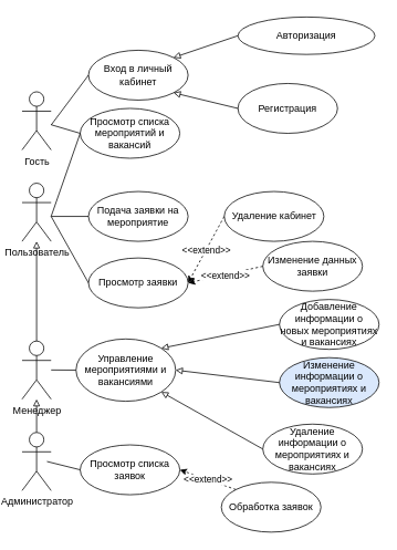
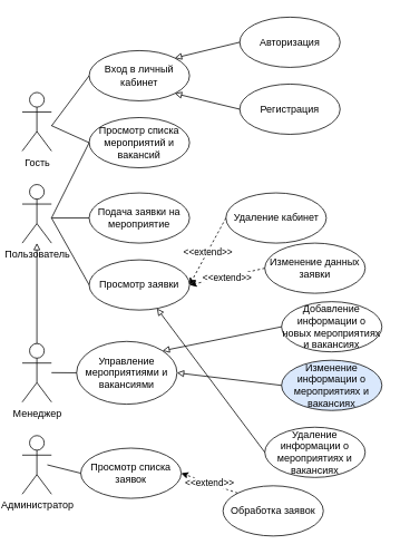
  <mxCell id="0" />
  <mxCell id="1" parent="0" />
  <mxCell id="2" value="Гость" style="shape=umlActor;verticalLabelPosition=bottom;verticalAlign=top;html=1;outlineConnect=0;" parent="1" vertex="1"><mxGeometry x="20" y="110" width="35" height="70" as="geometry" /></mxCell>
  <mxCell id="3" value="Пользователь" style="shape=umlActor;verticalLabelPosition=bottom;verticalAlign=top;html=1;outlineConnect=0;" parent="1" vertex="1"><mxGeometry x="20" y="220" width="35" height="70" as="geometry" /></mxCell>
  <mxCell id="4" style="edgeStyle=orthogonalEdgeStyle;rounded=0;orthogonalLoop=1;jettySize=auto;html=1;endArrow=block;endFill=0;" parent="1" source="5" target="3" edge="1"><mxGeometry relative="1" as="geometry" /></mxCell>
  <mxCell id="5" value="Менеджер" style="shape=umlActor;verticalLabelPosition=bottom;verticalAlign=top;html=1;outlineConnect=0;" parent="1" vertex="1"><mxGeometry x="20" y="410" width="35" height="70" as="geometry" /></mxCell>
- <mxCell id="6" value="" style="edgeStyle=orthogonalEdgeStyle;rounded=0;orthogonalLoop=1;jettySize=auto;html=1;endArrow=block;endFill=0;" parent="1" source="7" target="5" edge="1"><mxGeometry relative="1" as="geometry"><Array as="points"><mxPoint x="38" y="500" /><mxPoint x="38" y="500" /></Array></mxGeometry></mxCell>
  <mxCell id="7" value="Администратор" style="shape=umlActor;verticalLabelPosition=bottom;verticalAlign=top;html=1;outlineConnect=0;" parent="1" vertex="1"><mxGeometry x="20" y="520" width="35" height="70" as="geometry" /></mxCell>
- <mxCell id="8" value="Просмотр списка мероприятий и вакансий" style="ellipse;whiteSpace=wrap;html=1;" parent="1" vertex="1"><mxGeometry x="90" y="130" width="120" height="60" as="geometry" /></mxCell>
+ <mxCell id="8" value="Просмотр списка мероприятий и вакансий" style="ellipse;whiteSpace=wrap;html=1;" parent="1" vertex="1"><mxGeometry x="100" y="140" width="120" height="60" as="geometry" /></mxCell>
  <mxCell id="9" value="Вход в личный кабинет" style="ellipse;whiteSpace=wrap;html=1;" parent="1" vertex="1"><mxGeometry x="100" y="60" width="120" height="60" as="geometry" /></mxCell>
- <mxCell id="10" value="Авторизация" style="ellipse;whiteSpace=wrap;html=1;" parent="1" vertex="1"><mxGeometry x="280" y="20" width="165" height="45" as="geometry" /></mxCell>
+ <mxCell id="10" value="Авторизация" style="ellipse;whiteSpace=wrap;html=1;" parent="1" vertex="1"><mxGeometry x="280" y="20" width="120" height="60" as="geometry" /></mxCell>
  <mxCell id="11" value="Регистрация" style="ellipse;whiteSpace=wrap;html=1;" parent="1" vertex="1"><mxGeometry x="280" y="100" width="120" height="60" as="geometry" /></mxCell>
  <mxCell id="12" value="" style="endArrow=none;html=1;rounded=0;entryX=0;entryY=0.5;entryDx=0;entryDy=0;" parent="1" target="9" edge="1"><mxGeometry width="50" height="50" relative="1" as="geometry"><mxPoint x="55" y="150" as="sourcePoint" /><mxPoint x="105" y="100" as="targetPoint" /></mxGeometry></mxCell>
  <mxCell id="13" value="" style="endArrow=none;html=1;rounded=0;exitX=0;exitY=0.5;exitDx=0;exitDy=0;" parent="1" source="8" edge="1"><mxGeometry width="50" height="50" relative="1" as="geometry"><mxPoint x="95" y="149.66" as="sourcePoint" /><mxPoint x="55" y="149.66" as="targetPoint" /></mxGeometry></mxCell>
  <mxCell id="14" value="" style="endArrow=none;html=1;rounded=0;entryX=0;entryY=0.5;entryDx=0;entryDy=0;" parent="1" target="8" edge="1"><mxGeometry width="50" height="50" relative="1" as="geometry"><mxPoint x="55" y="260" as="sourcePoint" /><mxPoint x="125" y="240" as="targetPoint" /></mxGeometry></mxCell>
  <mxCell id="15" value="Подача заявки на мероприятие" style="ellipse;whiteSpace=wrap;html=1;" parent="1" vertex="1"><mxGeometry x="100" y="230" width="120" height="60" as="geometry" /></mxCell>
  <mxCell id="16" value="" style="endArrow=none;html=1;rounded=0;entryX=0;entryY=0.5;entryDx=0;entryDy=0;" parent="1" target="15" edge="1"><mxGeometry width="50" height="50" relative="1" as="geometry"><mxPoint x="55" y="260" as="sourcePoint" /><mxPoint x="100" y="260" as="targetPoint" /></mxGeometry></mxCell>
  <mxCell id="17" value="Управление мероприятиями и вакансиями" style="ellipse;whiteSpace=wrap;html=1;" parent="1" vertex="1"><mxGeometry x="85" y="407.5" width="120" height="75" as="geometry" /></mxCell>
  <mxCell id="18" value="Изменение информации о мероприятиях и вакансиях" style="ellipse;whiteSpace=wrap;html=1;fillColor=#dae8fc;" parent="1" vertex="1"><mxGeometry x="330" y="430" width="120" height="60" as="geometry" /></mxCell>
  <mxCell id="19" value="Добавление информации о новых мероприятиях и вакансиях" style="ellipse;whiteSpace=wrap;html=1;" parent="1" vertex="1"><mxGeometry x="330" y="360" width="120" height="60" as="geometry" /></mxCell>
  <mxCell id="20" value="Удаление информации о мероприятиях и вакансиях" style="ellipse;whiteSpace=wrap;html=1;" parent="1" vertex="1"><mxGeometry x="310" y="510" width="120" height="60" as="geometry" /></mxCell>
  <mxCell id="21" value="" style="endArrow=none;html=1;rounded=0;entryX=0;entryY=0.5;entryDx=0;entryDy=0;" parent="1" target="17" edge="1"><mxGeometry width="50" height="50" relative="1" as="geometry"><mxPoint x="55" y="444.83" as="sourcePoint" /><mxPoint x="105" y="444.58" as="targetPoint" /></mxGeometry></mxCell>
  <mxCell id="22" value="Просмотр списка заявок" style="ellipse;whiteSpace=wrap;html=1;" parent="1" vertex="1"><mxGeometry x="90" y="535" width="120" height="60" as="geometry" /></mxCell>
  <mxCell id="23" value="Удаление кабинет" style="ellipse;whiteSpace=wrap;html=1;" parent="1" vertex="1"><mxGeometry x="263.5" y="230" width="120" height="60" as="geometry" /></mxCell>
  <mxCell id="24" value="Просмотр заявки" style="ellipse;whiteSpace=wrap;html=1;" parent="1" vertex="1"><mxGeometry x="100" y="310" width="120" height="60" as="geometry" /></mxCell>
  <mxCell id="25" value="" style="endArrow=none;html=1;rounded=0;entryX=0;entryY=0.5;entryDx=0;entryDy=0;" parent="1" target="24" edge="1"><mxGeometry width="50" height="50" relative="1" as="geometry"><mxPoint x="55" y="260" as="sourcePoint" /><mxPoint x="105" y="210" as="targetPoint" /></mxGeometry></mxCell>
  <mxCell id="26" value="Изменение данных заявки" style="ellipse;whiteSpace=wrap;html=1;" parent="1" vertex="1"><mxGeometry x="310" y="290" width="120" height="60" as="geometry" /></mxCell>
  <mxCell id="27" value="" style="endArrow=classic;html=1;rounded=0;entryX=1;entryY=0.5;entryDx=0;entryDy=0;dashed=1;exitX=0;exitY=0.5;exitDx=0;exitDy=0;" parent="1" source="23" target="24" edge="1"><mxGeometry width="50" height="50" relative="1" as="geometry"><mxPoint x="508" y="220" as="sourcePoint" /><mxPoint x="370" y="260" as="targetPoint" /></mxGeometry></mxCell>
  <mxCell id="28" value="&amp;lt;&amp;lt;extend&amp;gt;&amp;gt;" style="edgeLabel;html=1;align=center;verticalAlign=middle;resizable=0;points=[];" parent="27" vertex="1" connectable="0"><mxGeometry x="0.019" relative="1" as="geometry"><mxPoint as="offset" /></mxGeometry></mxCell>
  <mxCell id="29" value="" style="endArrow=classic;html=1;rounded=0;entryX=1;entryY=0.5;entryDx=0;entryDy=0;exitX=0;exitY=0.5;exitDx=0;exitDy=0;dashed=1;" parent="1" source="26" target="24" edge="1"><mxGeometry width="50" height="50" relative="1" as="geometry"><mxPoint x="294" y="400" as="sourcePoint" /><mxPoint x="234" y="360" as="targetPoint" /></mxGeometry></mxCell>
  <mxCell id="30" value="&amp;lt;&amp;lt;extend&amp;gt;&amp;gt;" style="edgeLabel;html=1;align=center;verticalAlign=middle;resizable=0;points=[];" parent="29" vertex="1" connectable="0"><mxGeometry x="0.019" relative="1" as="geometry"><mxPoint as="offset" /></mxGeometry></mxCell>
  <mxCell id="31" value="" style="endArrow=none;html=1;rounded=0;entryX=0;entryY=0.5;entryDx=0;entryDy=0;" parent="1" target="22" edge="1"><mxGeometry width="50" height="50" relative="1" as="geometry"><mxPoint x="50" y="555" as="sourcePoint" /><mxPoint x="105" y="500" as="targetPoint" /></mxGeometry></mxCell>
  <mxCell id="32" value="Обработка заявок" style="ellipse;whiteSpace=wrap;html=1;" parent="1" vertex="1"><mxGeometry x="260" y="580" width="120" height="60" as="geometry" /></mxCell>
  <mxCell id="33" value="" style="endArrow=classic;html=1;rounded=0;entryX=1;entryY=0.5;entryDx=0;entryDy=0;exitX=0;exitY=0;exitDx=0;exitDy=0;dashed=1;" parent="1" source="32" target="22" edge="1"><mxGeometry width="50" height="50" relative="1" as="geometry"><mxPoint x="280" y="729" as="sourcePoint" /><mxPoint x="172" y="661" as="targetPoint" /></mxGeometry></mxCell>
  <mxCell id="34" value="&amp;lt;&amp;lt;extend&amp;gt;&amp;gt;" style="edgeLabel;html=1;align=center;verticalAlign=middle;resizable=0;points=[];" parent="33" vertex="1" connectable="0"><mxGeometry x="0.019" relative="1" as="geometry"><mxPoint as="offset" /></mxGeometry></mxCell>
  <mxCell id="35" value="" style="endArrow=block;html=1;rounded=0;endFill=0;entryX=1;entryY=0.5;entryDx=0;entryDy=0;exitX=0;exitY=0.5;exitDx=0;exitDy=0;" parent="1" source="18" target="17" edge="1"><mxGeometry width="50" height="50" relative="1" as="geometry"><mxPoint x="284" y="472" as="sourcePoint" /><mxPoint x="334" y="422" as="targetPoint" /></mxGeometry></mxCell>
- <mxCell id="36" value="" style="endArrow=block;html=1;rounded=0;endFill=0;entryX=1;entryY=1;entryDx=0;entryDy=0;exitX=0;exitY=0.5;exitDx=0;exitDy=0;" parent="1" source="20" target="17" edge="1"><mxGeometry width="50" height="50" relative="1" as="geometry"><mxPoint x="323" y="488" as="sourcePoint" /><mxPoint x="213" y="473" as="targetPoint" /></mxGeometry></mxCell>
+ <mxCell id="36" value="" style="endArrow=block;html=1;rounded=0;endFill=0;exitX=0;exitY=0.5;exitDx=0;exitDy=0;" parent="1" source="20" target="24" edge="1"><mxGeometry width="50" height="50" relative="1" as="geometry"><mxPoint x="323" y="488" as="sourcePoint" /><mxPoint x="213" y="473" as="targetPoint" /></mxGeometry></mxCell>
  <mxCell id="37" value="" style="endArrow=block;html=1;rounded=0;endFill=0;entryX=1;entryY=0;entryDx=0;entryDy=0;exitX=0;exitY=0.5;exitDx=0;exitDy=0;" parent="1" source="19" target="17" edge="1"><mxGeometry width="50" height="50" relative="1" as="geometry"><mxPoint x="306" y="441" as="sourcePoint" /><mxPoint x="216" y="346" as="targetPoint" /></mxGeometry></mxCell>
  <mxCell id="38" value="" style="endArrow=block;html=1;rounded=0;endFill=0;entryX=1;entryY=0;entryDx=0;entryDy=0;exitX=0;exitY=0.5;exitDx=0;exitDy=0;" parent="1" source="10" target="9" edge="1"><mxGeometry width="50" height="50" relative="1" as="geometry"><mxPoint x="260" y="33" as="sourcePoint" /><mxPoint x="150" y="18" as="targetPoint" /></mxGeometry></mxCell>
  <mxCell id="39" value="" style="endArrow=block;html=1;rounded=0;endFill=0;entryX=1;entryY=1;entryDx=0;entryDy=0;exitX=0;exitY=0.5;exitDx=0;exitDy=0;" parent="1" source="11" target="9" edge="1"><mxGeometry width="50" height="50" relative="1" as="geometry"><mxPoint x="272" y="141" as="sourcePoint" /><mxPoint x="194" y="160" as="targetPoint" /></mxGeometry></mxCell>
